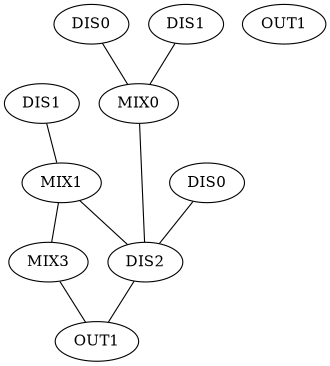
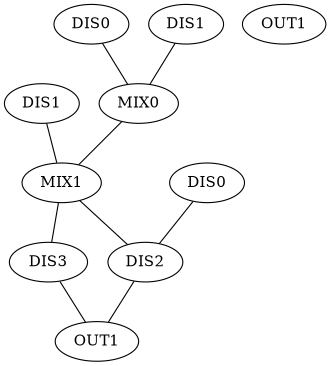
  graph {
    n1 [label=DIS0]
    n2 [label=MIX0]
    n3 [label=MIX1]
    n4 [label=DIS0]
    n5 [label=DIS2]
    n6 [label=OUT1]
    n7 [label=DIS1]
    n8 [label=DIS1]
-   n9 [label=MIX3]
+   n9 [label=DIS3]
    n10 [label=OUT1]
    n1 -- n2
-   n2 -- n5
+   n2 -- n3
    n3 -- n5
    n3 -- n9
    n4 -- n5
    n5 -- n6
    n7 -- n2
    n8 -- n3
    n9 -- n6
  }
